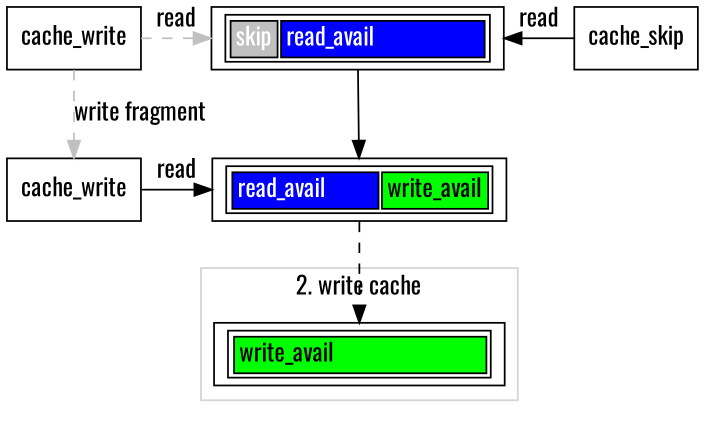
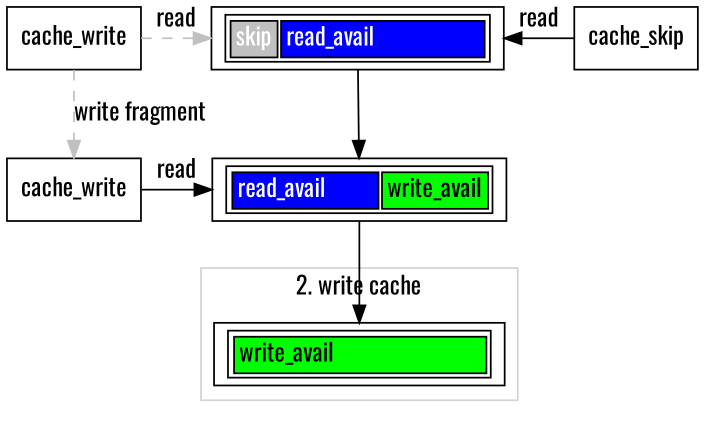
  digraph {
    fontname=Oswald
    rankdir=TB
    node [fontname=Oswald shape=box]
    edge [fontname=Oswald]
    n1 [label=<<TABLE>     <TR>         <TD PORT="f1" BGCOLOR="gray"><FONT COLOR="white">skip</FONT></TD>         <TD PORT="f2" BGCOLOR="blue"><FONT COLOR="white">read_avail                    </FONT></TD>     </TR>     </TABLE>>]
    n2 [label=cache_skip]
    n3 [label=cache_write]
    n4 [label=<<TABLE>     <TR>         <TD PORT="f2" BGCOLOR="blue"><FONT COLOR="white">read_avail         </FONT></TD>         <TD PORT="f3" BGCOLOR="green"><FONT COLOR="black">write_avail</FONT></TD>     </TR>     </TABLE>>]
    n5 [label=cache_write]
    n6 [label=<<TABLE>     <TR>         <TD PORT="f3" BGCOLOR="green"><FONT COLOR="black">write_avail                            </FONT></TD>     </TR>     </TABLE>> shape=record]
    subgraph sub_1 {
      rank=same
      n1
      n2
    }
    subgraph sub_2 {
      rank=same
      n3
      n4
    }
    subgraph sub_3 {
      rank=same
      n1
      n5
    }
    subgraph cluster_4 {
      color=lightgrey
      label="2. write cache"
      n6
    }
    n1 -> n2 [dir=back label=read]
    n1 -> n4
    n3 -> n4 [label=read]
-   n4 -> n6 [style=dashed]
+   n4 -> n6
    n5 -> n1 [color=grey label=read style=dashed]
    n5 -> n3 [color=grey label="write fragment" style=dashed]
  }
